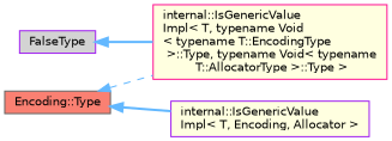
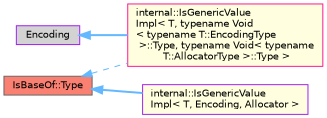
  digraph {
    rankdir=LR
    node [color=purple fillcolor=lightyellow fontname=Helvetica fontsize=10 shape=box style=filled]
    edge [color=steelblue1 dir=back fontname=Helvetica fontsize=10 labelfontname=Helvetica labelfontsize=10 style=bold]
-   n1 [fillcolor=lightgrey height=0.2 label=FalseType width=0.4]
+   n1 [fillcolor=lightgrey height=0.2 label=Encoding width=0.4]
    n2 [color=deeppink height=0.2 label="internal::IsGenericValue\lImpl\< T, typename Void\l\< typename T::EncodingType\l \>::Type, typename Void\< typename\l T::AllocatorType \>::Type \>" width=0.4]
    n3 [height=0.2 label="internal::IsGenericValue\lImpl\< T, Encoding, Allocator \>" width=0.4]
-   n4 [color=gray40 fillcolor=salmon height=0.2 label="Encoding::Type" width=0.4]
+   n4 [color=gray40 fillcolor=salmon height=0.2 label="IsBaseOf::Type" width=0.4]
    n1 -> n2
    n4 -> n2 [style=dashed]
    n4 -> n3
  }
